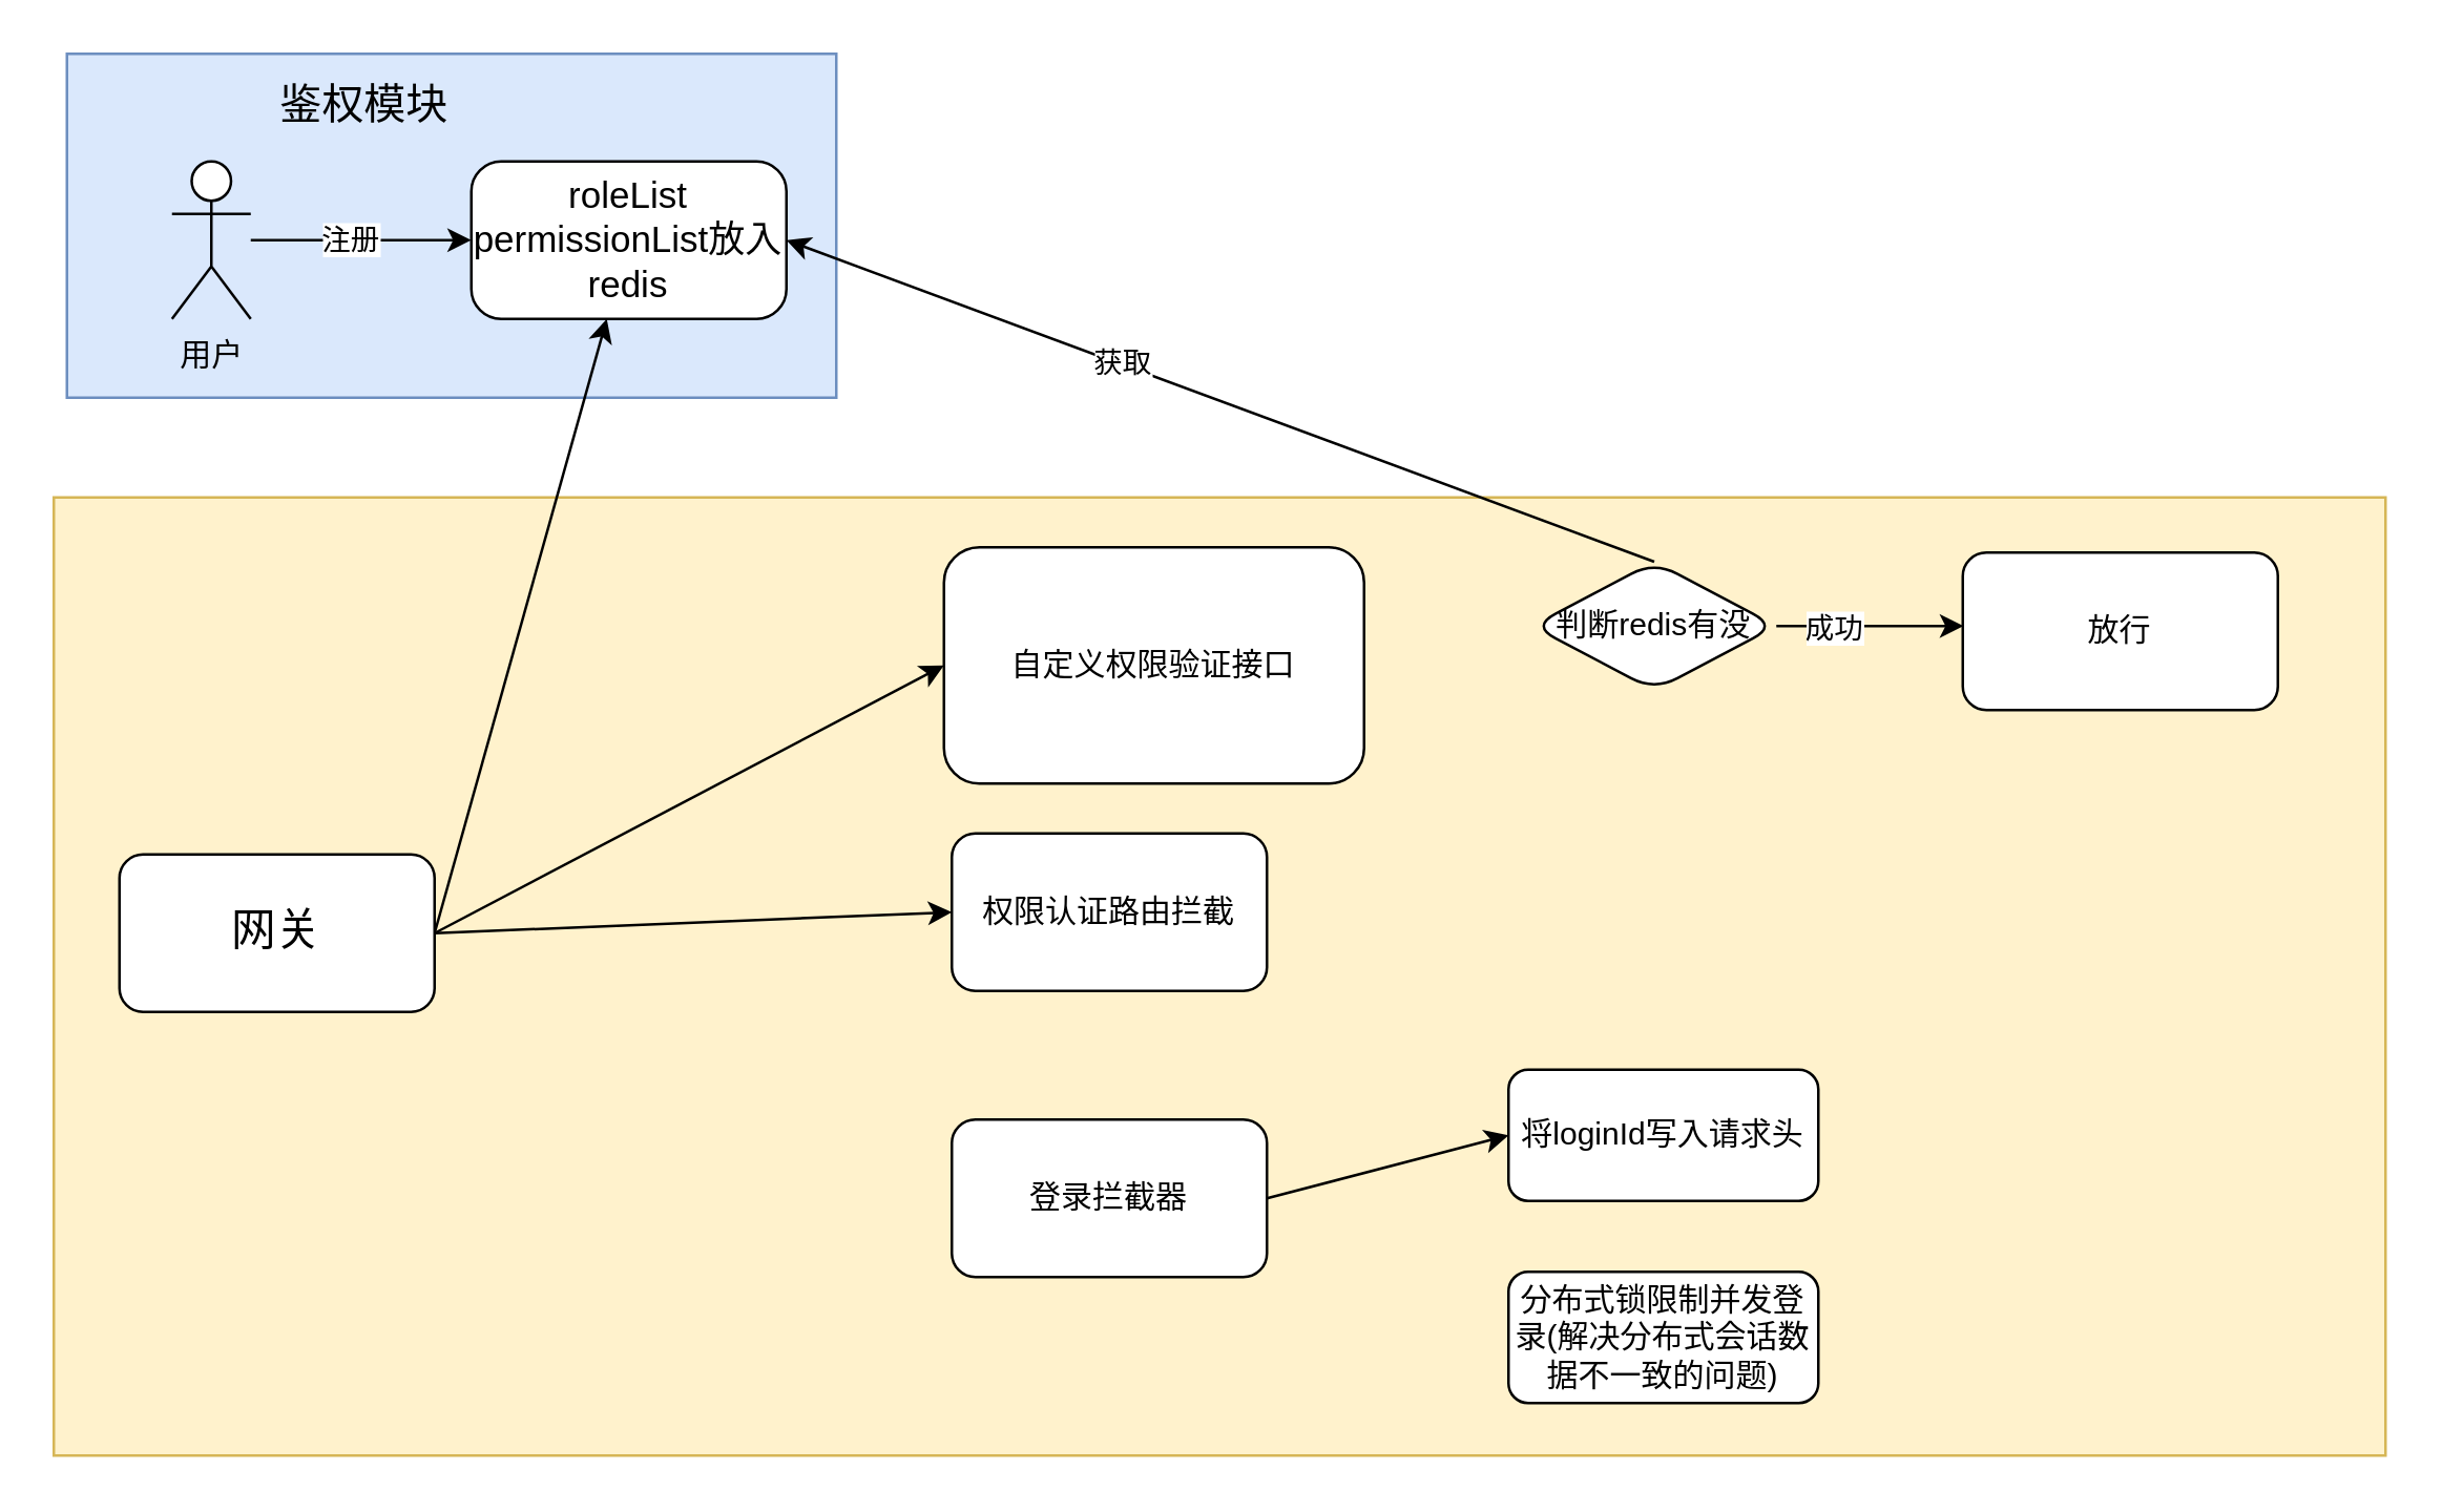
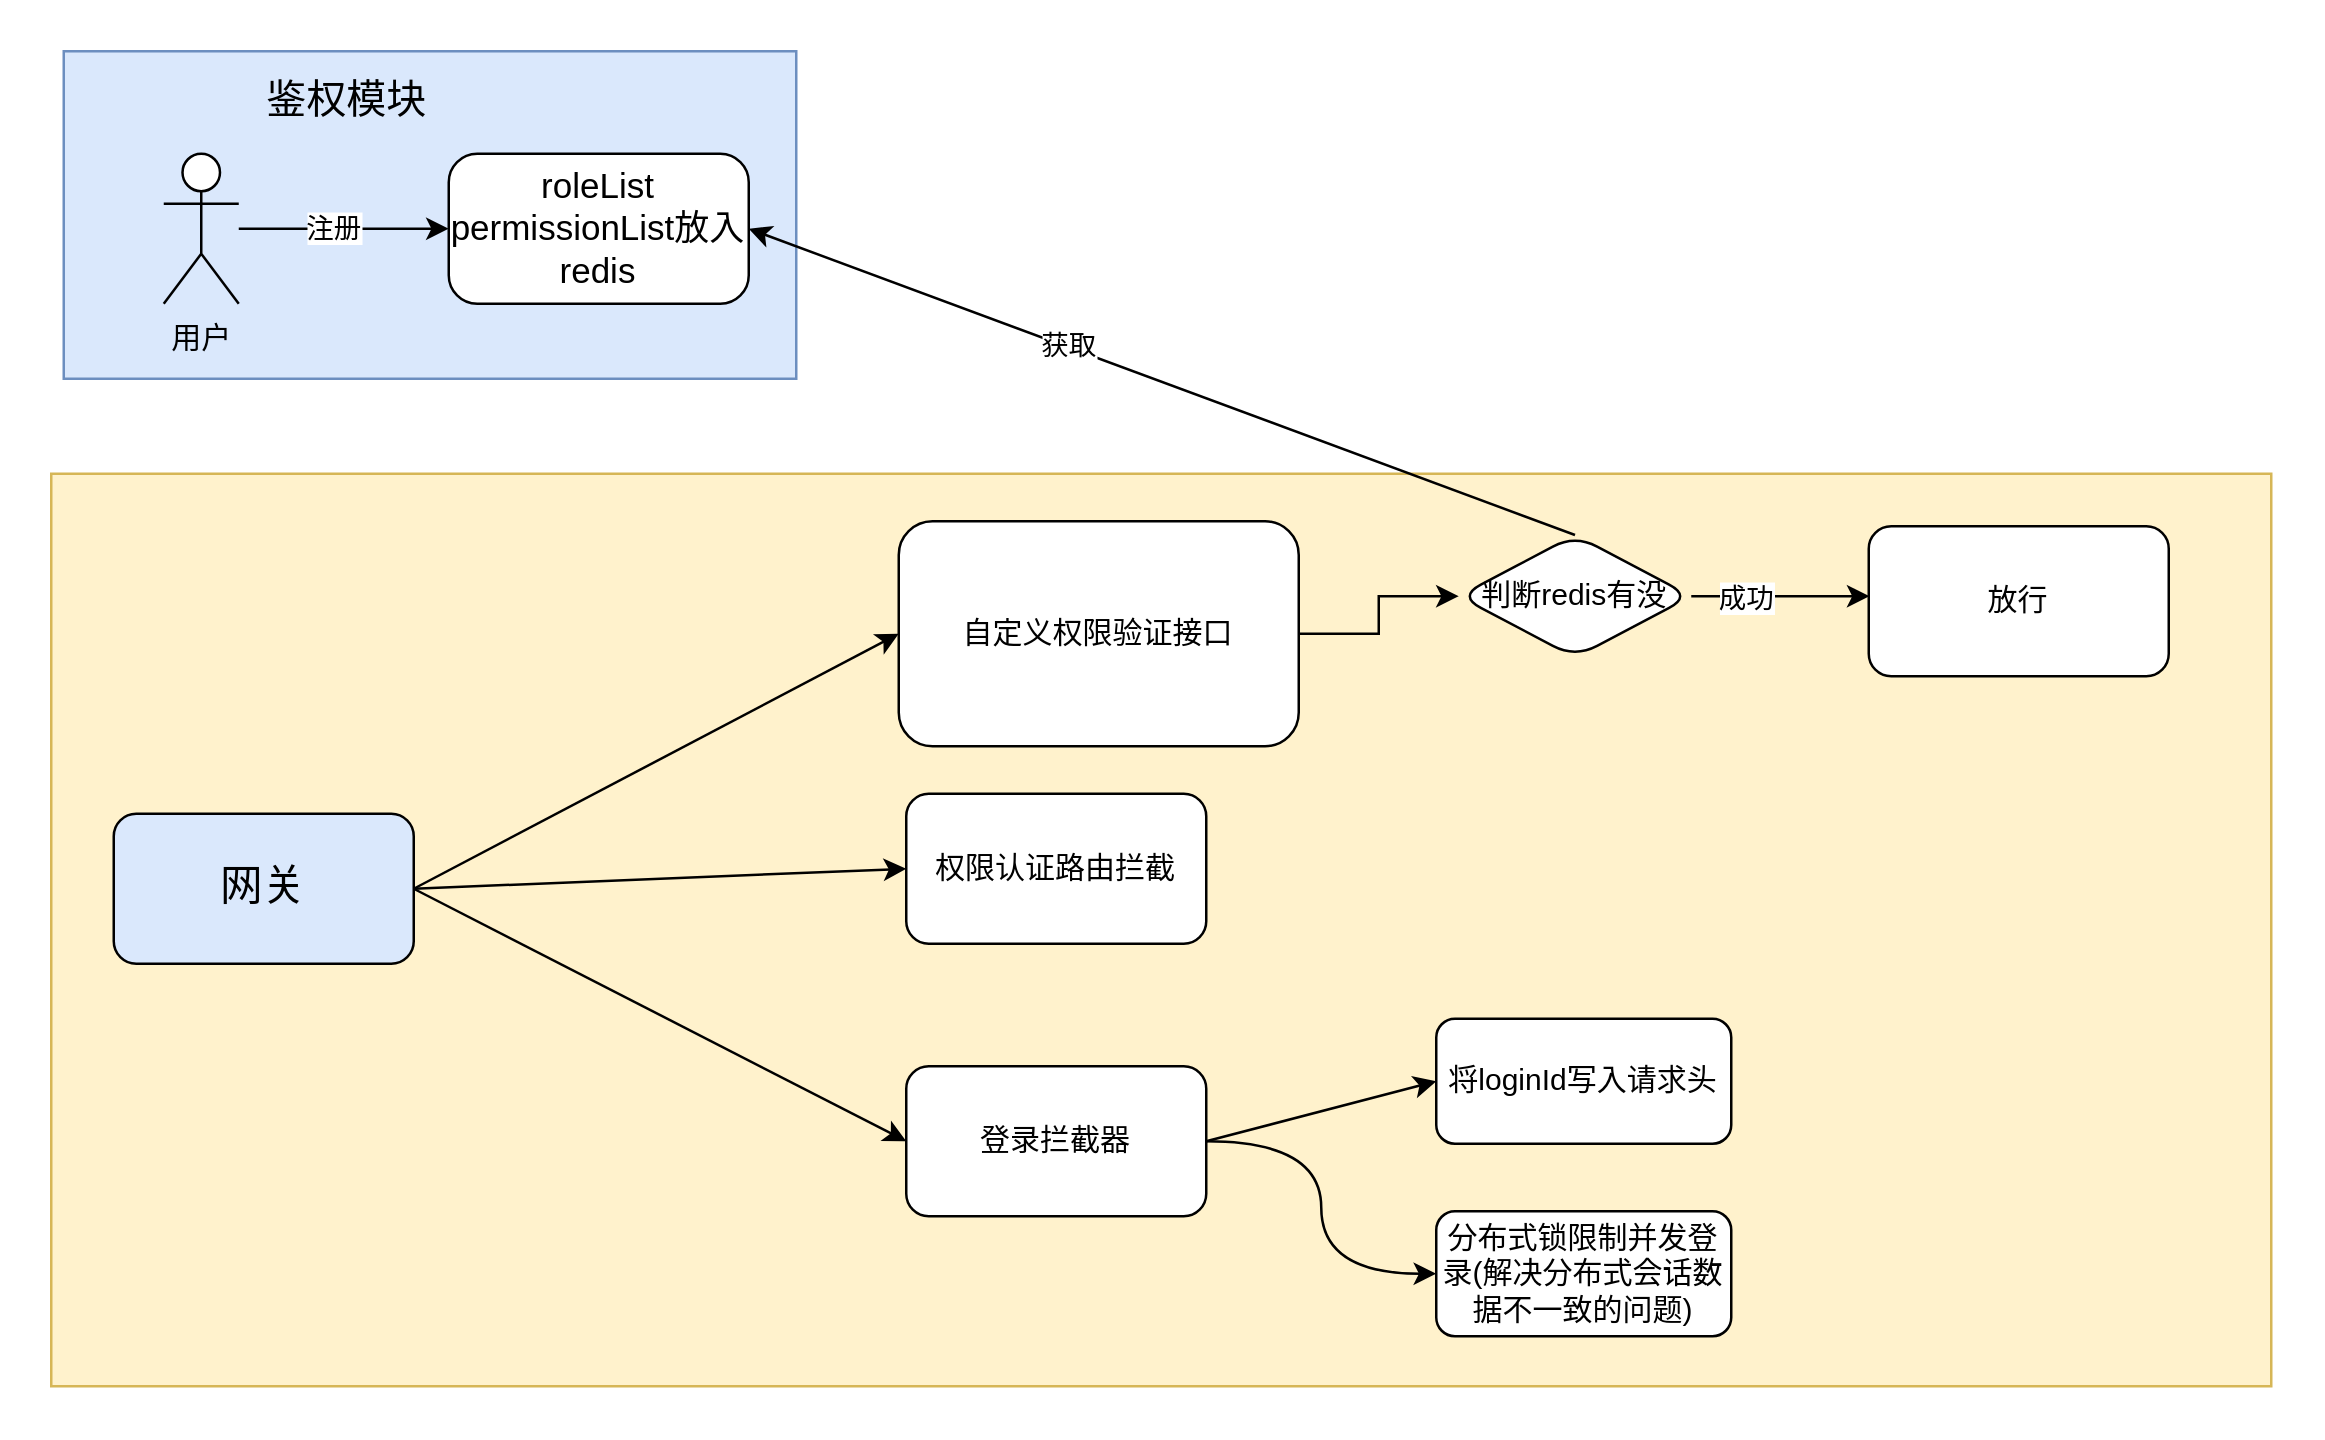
  <mxCell id="0" />
  <mxCell id="1" parent="0" />
  <mxCell id="2" value="" style="rounded=0;whiteSpace=wrap;html=1;fillColor=#fff2cc;strokeColor=#d6b656;" vertex="1" parent="1"><mxGeometry x="20" y="189" width="888" height="365" as="geometry" /></mxCell>
  <mxCell id="3" value="" style="rounded=0;whiteSpace=wrap;html=1;fillColor=#dae8fc;strokeColor=#6c8ebf;" vertex="1" parent="1"><mxGeometry x="25" y="20" width="293" height="131" as="geometry" /></mxCell>
  <mxCell id="4" style="edgeStyle=orthogonalEdgeStyle;rounded=0;orthogonalLoop=1;jettySize=auto;html=1;entryX=0;entryY=0.5;entryDx=0;entryDy=0;" edge="1" parent="1" source="6" target="7"><mxGeometry relative="1" as="geometry" /></mxCell>
  <mxCell id="5" value="注册" style="edgeLabel;html=1;align=center;verticalAlign=middle;resizable=0;points=[];" vertex="1" connectable="0" parent="4"><mxGeometry x="-0.119" y="1" relative="1" as="geometry"><mxPoint as="offset" /></mxGeometry></mxCell>
  <mxCell id="6" value="用户" style="shape=umlActor;verticalLabelPosition=bottom;verticalAlign=top;html=1;outlineConnect=0;" vertex="1" parent="1"><mxGeometry x="65" y="61" width="30" height="60" as="geometry" /></mxCell>
  <mxCell id="7" value="roleList&lt;div style=&quot;font-size: 14px;&quot;&gt;permissionList放入redis&lt;/div&gt;" style="rounded=1;whiteSpace=wrap;html=1;arcSize=19;fontSize=14;" vertex="1" parent="1"><mxGeometry x="179" y="61" width="120" height="60" as="geometry" /></mxCell>
  <mxCell id="8" style="rounded=0;orthogonalLoop=1;jettySize=auto;html=1;exitX=1;exitY=0.5;exitDx=0;exitDy=0;entryX=0;entryY=0.5;entryDx=0;entryDy=0;" edge="1" parent="1" source="11" target="15"><mxGeometry relative="1" as="geometry" /></mxCell>
  <mxCell id="9" style="rounded=0;orthogonalLoop=1;jettySize=auto;html=1;exitX=1;exitY=0.5;exitDx=0;exitDy=0;entryX=0;entryY=0.5;entryDx=0;entryDy=0;" edge="1" parent="1" source="11" target="13"><mxGeometry relative="1" as="geometry" /></mxCell>
- <mxCell id="10" style="rounded=0;orthogonalLoop=1;jettySize=auto;html=1;exitX=1;exitY=0.5;exitDx=0;exitDy=0;" edge="1" parent="1" source="11" target="7"><mxGeometry relative="1" as="geometry" /></mxCell>
- <mxCell id="11" value="网关" style="rounded=1;whiteSpace=wrap;html=1;fontSize=17;" vertex="1" parent="1"><mxGeometry x="45" y="325" width="120" height="60" as="geometry" /></mxCell>
+ <mxCell id="10" style="rounded=0;orthogonalLoop=1;jettySize=auto;html=1;exitX=1;exitY=0.5;exitDx=0;exitDy=0;entryX=0;entryY=0.5;entryDx=0;entryDy=0;" edge="1" parent="1" source="11" target="24"><mxGeometry relative="1" as="geometry" /></mxCell>
+ <mxCell id="11" value="网关" style="rounded=1;whiteSpace=wrap;html=1;fontSize=17;fillColor=#dae8fc;" vertex="1" parent="1"><mxGeometry x="45" y="325" width="120" height="60" as="geometry" /></mxCell>
  <mxCell id="12" value="鉴权模块" style="text;html=1;align=center;verticalAlign=middle;whiteSpace=wrap;rounded=0;fontSize=16;" vertex="1" parent="1"><mxGeometry x="95" y="24" width="87" height="30" as="geometry" /></mxCell>
  <mxCell id="13" value="权限认证路由拦截" style="rounded=1;whiteSpace=wrap;html=1;" vertex="1" parent="1"><mxGeometry x="362" y="317" width="120" height="60" as="geometry" /></mxCell>
+ <mxCell id="14" value="" style="edgeStyle=orthogonalEdgeStyle;rounded=0;orthogonalLoop=1;jettySize=auto;html=1;" edge="1" parent="1" source="15" target="20"><mxGeometry relative="1" as="geometry" /></mxCell>
  <mxCell id="15" value="自定义权限验证接口" style="rounded=1;whiteSpace=wrap;html=1;" vertex="1" parent="1"><mxGeometry x="359" y="208" width="160" height="90" as="geometry" /></mxCell>
  <mxCell id="16" style="rounded=0;orthogonalLoop=1;jettySize=auto;html=1;exitX=0.5;exitY=0;exitDx=0;exitDy=0;entryX=1;entryY=0.5;entryDx=0;entryDy=0;" edge="1" parent="1" source="20" target="7"><mxGeometry relative="1" as="geometry" /></mxCell>
  <mxCell id="17" value="获取" style="edgeLabel;html=1;align=center;verticalAlign=middle;resizable=0;points=[];" vertex="1" connectable="0" parent="16"><mxGeometry x="0.229" y="-1" relative="1" as="geometry"><mxPoint as="offset" /></mxGeometry></mxCell>
  <mxCell id="18" style="edgeStyle=orthogonalEdgeStyle;rounded=0;orthogonalLoop=1;jettySize=auto;html=1;exitX=1;exitY=0.5;exitDx=0;exitDy=0;" edge="1" parent="1" source="20"><mxGeometry relative="1" as="geometry"><mxPoint x="747.333" y="238" as="targetPoint" /></mxGeometry></mxCell>
  <mxCell id="19" value="成功" style="edgeLabel;html=1;align=center;verticalAlign=middle;resizable=0;points=[];" vertex="1" connectable="0" parent="18"><mxGeometry x="-0.425" relative="1" as="geometry"><mxPoint as="offset" /></mxGeometry></mxCell>
  <mxCell id="20" value="判断redis有没" style="rhombus;whiteSpace=wrap;html=1;rounded=1;" vertex="1" parent="1"><mxGeometry x="583" y="213.5" width="93" height="49" as="geometry" /></mxCell>
  <mxCell id="21" value="放行" style="rounded=1;whiteSpace=wrap;html=1;" vertex="1" parent="1"><mxGeometry x="747" y="210" width="120" height="60" as="geometry" /></mxCell>
  <mxCell id="22" style="rounded=0;orthogonalLoop=1;jettySize=auto;html=1;exitX=1;exitY=0.5;exitDx=0;exitDy=0;entryX=0;entryY=0.5;entryDx=0;entryDy=0;" edge="1" parent="1" source="24" target="25"><mxGeometry relative="1" as="geometry" /></mxCell>
+ <mxCell id="23" style="edgeStyle=orthogonalEdgeStyle;rounded=0;orthogonalLoop=1;jettySize=auto;html=1;exitX=1;exitY=0.5;exitDx=0;exitDy=0;entryX=0;entryY=0.5;entryDx=0;entryDy=0;curved=1;" edge="1" parent="1" source="24" target="26"><mxGeometry relative="1" as="geometry" /></mxCell>
  <mxCell id="24" value="登录拦截器" style="rounded=1;whiteSpace=wrap;html=1;" vertex="1" parent="1"><mxGeometry x="362" y="426" width="120" height="60" as="geometry" /></mxCell>
  <mxCell id="25" value="将loginId写入请求头" style="rounded=1;whiteSpace=wrap;html=1;" vertex="1" parent="1"><mxGeometry x="574" y="407" width="118" height="50" as="geometry" /></mxCell>
  <mxCell id="26" value="分布式锁限制并发登录(解决分布式会话数据不一致的问题)" style="rounded=1;whiteSpace=wrap;html=1;" vertex="1" parent="1"><mxGeometry x="574" y="484" width="118" height="50" as="geometry" /></mxCell>
